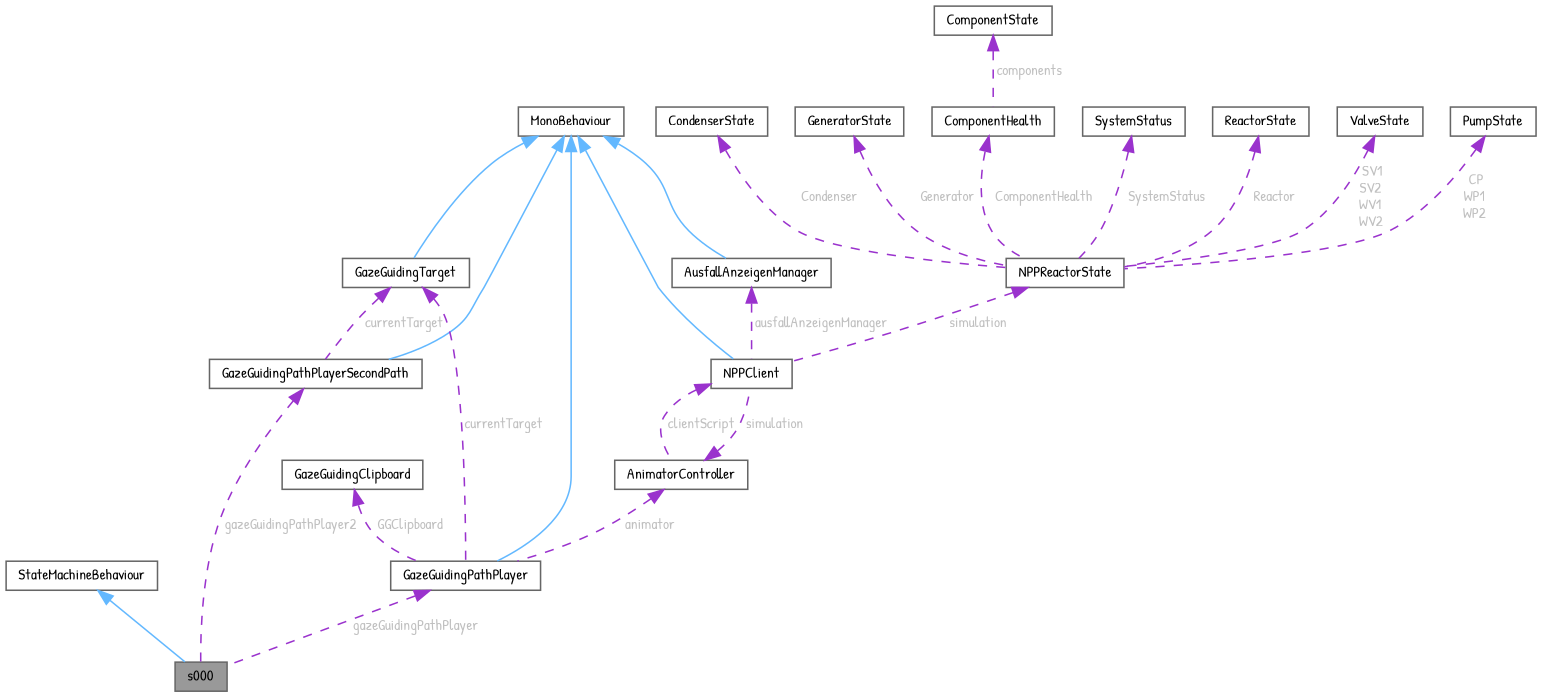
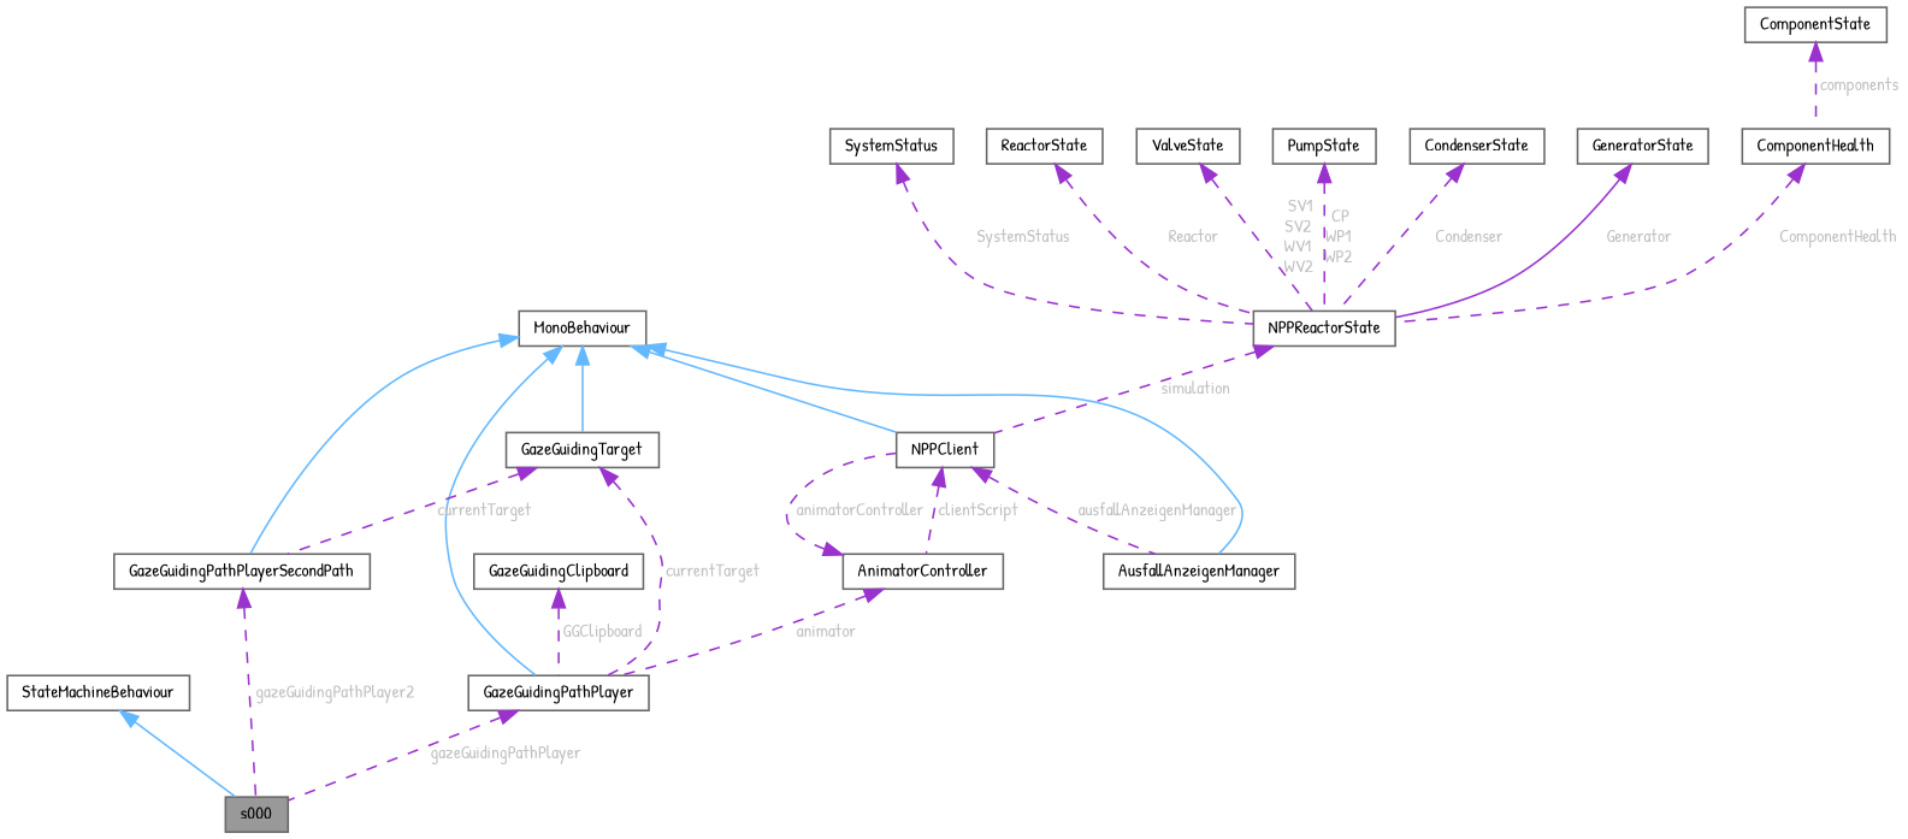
  digraph {
    fontname="Patrick Hand"
    rankdir=TB
    node [color=gray40 fillcolor=white fontname="Patrick Hand" fontsize=10 shape=box style=filled]
    edge [color=darkorchid3 dir=back fontname="Patrick Hand" fontsize=10 labelfontname=Helvetica labelfontsize=10 style=dashed fontcolor=grey]
    n1 [fillcolor=grey60 fontcolor=black height=0.2 label=s000 width=0.4]
    n2 [height=0.2 label=StateMachineBehaviour width=0.4]
    n3 [height=0.2 label=GazeGuidingPathPlayer width=0.4]
    n4 [height=0.2 label=MonoBehaviour width=0.4]
    n5 [height=0.2 label=GazeGuidingTarget width=0.4]
    n6 [height=0.2 label=NPPClient width=0.4]
    n7 [height=0.2 label=AusfallAnzeigenManager width=0.4]
    n8 [height=0.2 label=GazeGuidingPathPlayerSecondPath width=0.4]
    n9 [height=0.2 label=AnimatorController width=0.4]
    n10 [height=0.2 label=NPPReactorState width=0.4]
    n11 [height=0.2 label=SystemStatus width=0.4]
    n12 [height=0.2 label=ReactorState width=0.4]
    n13 [height=0.2 label=ValveState width=0.4]
    n14 [height=0.2 label=PumpState width=0.4]
    n15 [height=0.2 label=CondenserState width=0.4]
    n16 [height=0.2 label=GeneratorState width=0.4]
    n17 [height=0.2 label=ComponentHealth width=0.4]
    n18 [height=0.2 label=ComponentState width=0.4]
    n19 [height=0.2 label=GazeGuidingClipboard width=0.4]
    n2 -> n1 [color=steelblue1 style=solid fontcolor=""]
    n3 -> n1 [label=" gazeGuidingPathPlayer"]
    n4 -> n3 [color=steelblue1 style=solid fontcolor=""]
    n4 -> n5 [color=steelblue1 style=solid fontcolor=""]
    n4 -> n6 [color=steelblue1 style=solid fontcolor=""]
    n4 -> n7 [color=steelblue1 style=solid fontcolor=""]
    n4 -> n8 [color=steelblue1 style=solid fontcolor=""]
    n5 -> n3 [label=" currentTarget"]
    n5 -> n8 [label=" currentTarget"]
    n6 -> n9 [label=" clientScript"]
-   n7 -> n6 [label=" ausfallAnzeigenManager"]
+   n6 -> n7 [label=" ausfallAnzeigenManager"]
    n8 -> n1 [label=" gazeGuidingPathPlayer2"]
    n9 -> n3 [label=" animator"]
-   n9 -> n6 [label=" simulation"]
+   n9 -> n6 [label=" animatorController"]
    n10 -> n6 [label=" simulation"]
    n11 -> n10 [label=" SystemStatus"]
    n12 -> n10 [label=" Reactor"]
    n13 -> n10 [label=" SV1\nSV2\nWV1\nWV2"]
    n14 -> n10 [label=" CP\nWP1\nWP2"]
    n15 -> n10 [label=" Condenser"]
-   n16 -> n10 [label=" Generator"]
+   n16 -> n10 [label=" Generator" style=solid]
    n17 -> n10 [label=" ComponentHealth"]
    n18 -> n17 [label=" components"]
    n19 -> n3 [label=" GGClipboard"]
  }
